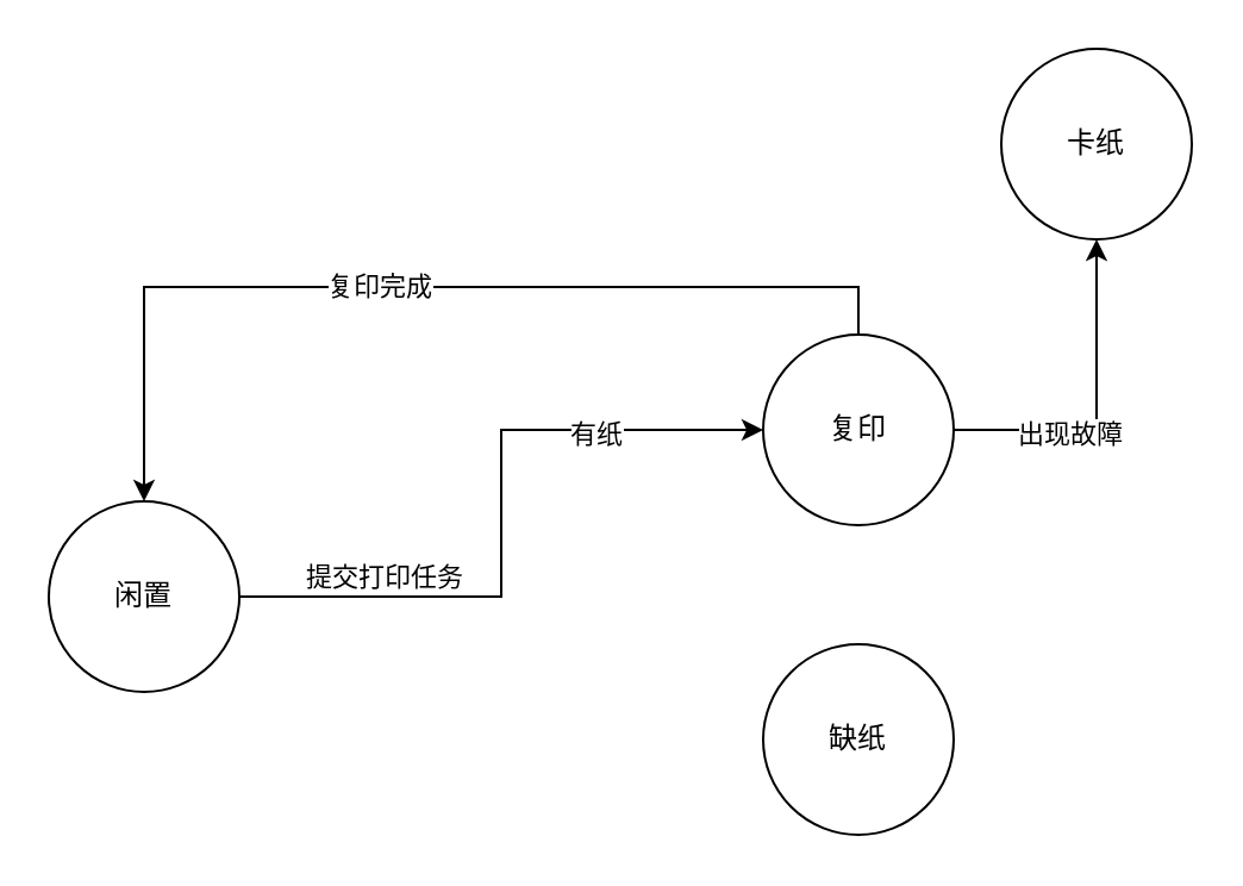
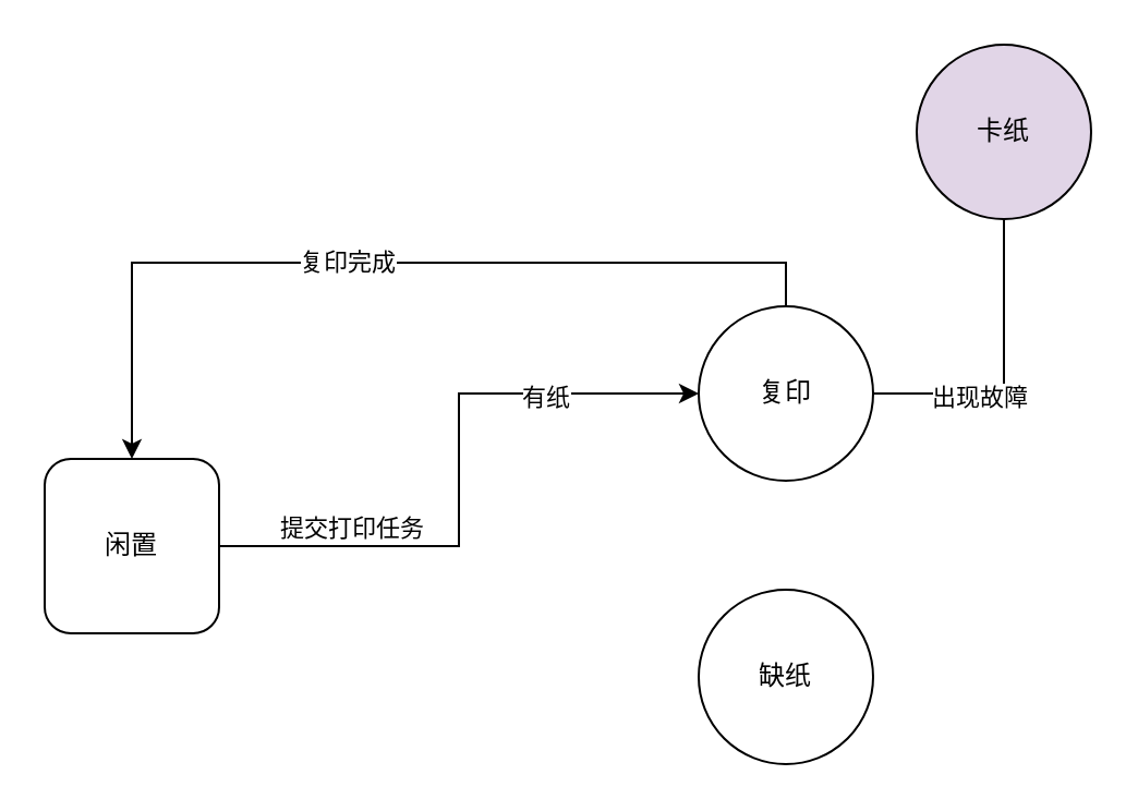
  <mxCell id="0" />
  <mxCell id="1" parent="0" />
  <mxCell id="2" value="" style="edgeStyle=orthogonalEdgeStyle;rounded=0;orthogonalLoop=1;jettySize=auto;html=1;" parent="1" source="5" target="10" edge="1"><mxGeometry relative="1" as="geometry" /></mxCell>
  <mxCell id="3" value="提交打印任务" style="edgeLabel;html=1;align=center;verticalAlign=middle;resizable=0;points=[];" parent="2" vertex="1" connectable="0"><mxGeometry x="-0.138" y="4" relative="1" as="geometry"><mxPoint x="-46" y="6" as="offset" /></mxGeometry></mxCell>
  <mxCell id="4" value="有纸" style="edgeLabel;html=1;align=center;verticalAlign=middle;resizable=0;points=[];" parent="2" vertex="1" connectable="0"><mxGeometry x="0.508" y="-1" relative="1" as="geometry"><mxPoint as="offset" /></mxGeometry></mxCell>
- <mxCell id="5" value="闲置" style="ellipse;whiteSpace=wrap;html=1;aspect=fixed;" parent="1" vertex="1"><mxGeometry x="20" y="210" width="80" height="80" as="geometry" /></mxCell>
- <mxCell id="6" value="" style="edgeStyle=orthogonalEdgeStyle;rounded=0;orthogonalLoop=1;jettySize=auto;html=1;" parent="1" source="10" target="12" edge="1"><mxGeometry relative="1" as="geometry" /></mxCell>
+ <mxCell id="5" value="闲置" style="whiteSpace=wrap;html=1;aspect=fixed;rounded=1;" parent="1" vertex="1"><mxGeometry x="20" y="210" width="80" height="80" as="geometry" /></mxCell>
+ <mxCell id="6" value="" style="edgeStyle=orthogonalEdgeStyle;rounded=0;orthogonalLoop=1;jettySize=auto;html=1;endArrow=none;" parent="1" source="10" target="12" edge="1"><mxGeometry relative="1" as="geometry" /></mxCell>
  <mxCell id="7" value="出现故障" style="edgeLabel;html=1;align=center;verticalAlign=middle;resizable=0;points=[];" parent="6" vertex="1" connectable="0"><mxGeometry x="-0.32" y="-1" relative="1" as="geometry"><mxPoint as="offset" /></mxGeometry></mxCell>
  <mxCell id="8" style="edgeStyle=orthogonalEdgeStyle;rounded=0;orthogonalLoop=1;jettySize=auto;html=1;exitX=0.5;exitY=0;exitDx=0;exitDy=0;entryX=0.5;entryY=0;entryDx=0;entryDy=0;" parent="1" source="10" target="5" edge="1"><mxGeometry relative="1" as="geometry" /></mxCell>
  <mxCell id="9" value="复印完成" style="edgeLabel;html=1;align=center;verticalAlign=middle;resizable=0;points=[];" parent="8" vertex="1" connectable="0"><mxGeometry x="0.085" y="-1" relative="1" as="geometry"><mxPoint as="offset" /></mxGeometry></mxCell>
  <mxCell id="10" value="复印" style="ellipse;whiteSpace=wrap;html=1;aspect=fixed;" parent="1" vertex="1"><mxGeometry x="320" y="140" width="80" height="80" as="geometry" /></mxCell>
  <mxCell id="11" value="缺纸" style="ellipse;whiteSpace=wrap;html=1;aspect=fixed;" parent="1" vertex="1"><mxGeometry x="320" y="270" width="80" height="80" as="geometry" /></mxCell>
- <mxCell id="12" value="卡纸" style="ellipse;whiteSpace=wrap;html=1;aspect=fixed;" parent="1" vertex="1"><mxGeometry x="420" y="20" width="80" height="80" as="geometry" /></mxCell>
+ <mxCell id="12" value="卡纸" style="ellipse;whiteSpace=wrap;html=1;aspect=fixed;fillColor=#e1d5e7;" parent="1" vertex="1"><mxGeometry x="420" y="20" width="80" height="80" as="geometry" /></mxCell>
